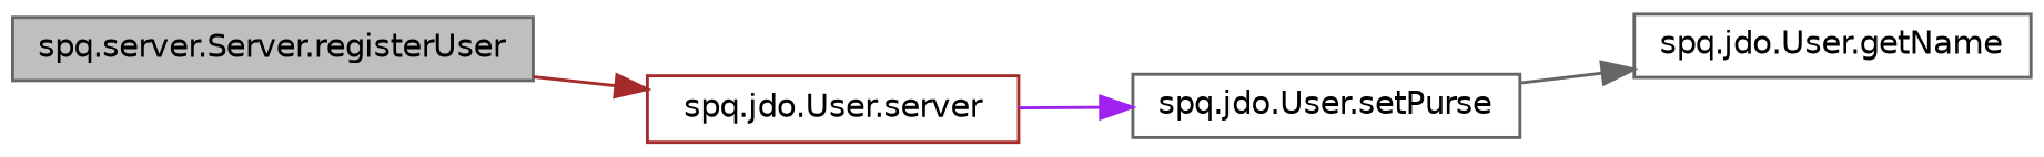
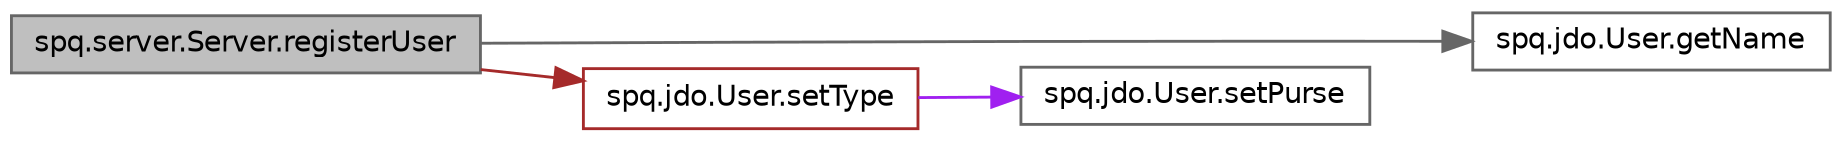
  digraph {
    rankdir=LR
    node [color=gray40 fillcolor=white fontname=Helvetica fontsize=10 shape=record style=filled]
    edge [fontname=Helvetica fontsize=10 labelfontname=Helvetica labelfontsize=10 style=solid]
    n1 [fillcolor=grey75 fontcolor=black height=0.2 label="spq.server.Server.registerUser" width=0.4]
    n2 [height=0.2 label="spq.jdo.User.getName" width=0.4]
-   n3 [color=brown height=0.2 label="spq.jdo.User.server" width=0.4]
+   n3 [color=brown height=0.2 label="spq.jdo.User.setType" width=0.4]
    n4 [height=0.2 label="spq.jdo.User.setPurse" width=0.4]
-   n4 -> n2 [color=gray40]
+   n1 -> n2 [color=gray40]
    n1 -> n3 [color=brown]
    n3 -> n4 [color=purple]
  }
